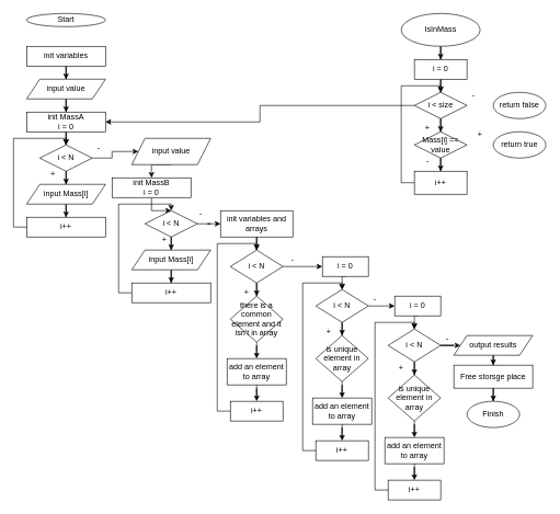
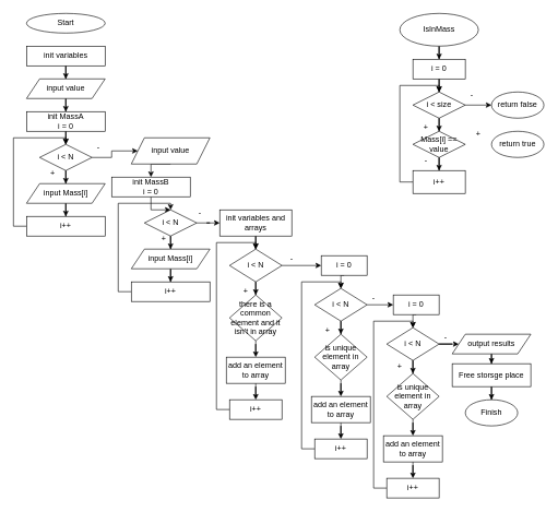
  <mxCell id="0" />
  <mxCell id="1" parent="0" />
- <mxCell id="2" value="Start" style="ellipse;whiteSpace=wrap;html=1;" parent="1" vertex="1"><mxGeometry x="40" y="20" width="120" height="20" as="geometry" /></mxCell>
+ <mxCell id="2" value="Start" style="ellipse;whiteSpace=wrap;html=1;" parent="1" vertex="1"><mxGeometry x="40" y="20" width="120" height="30" as="geometry" /></mxCell>
  <mxCell id="3" value="" style="edgeStyle=orthogonalEdgeStyle;rounded=0;orthogonalLoop=1;jettySize=auto;html=1;" parent="1" source="4" target="6" edge="1"><mxGeometry relative="1" as="geometry" /></mxCell>
  <mxCell id="4" value="init variables" style="whiteSpace=wrap;html=1;" parent="1" vertex="1"><mxGeometry x="40" y="70" width="120" height="30" as="geometry" /></mxCell>
  <mxCell id="5" value="" style="edgeStyle=orthogonalEdgeStyle;rounded=0;orthogonalLoop=1;jettySize=auto;html=1;" parent="1" source="6" target="8" edge="1"><mxGeometry relative="1" as="geometry" /></mxCell>
  <mxCell id="6" value="input value" style="shape=parallelogram;perimeter=parallelogramPerimeter;whiteSpace=wrap;html=1;fixedSize=1;" parent="1" vertex="1"><mxGeometry x="40" y="120" width="120" height="30" as="geometry" /></mxCell>
  <mxCell id="7" value="" style="edgeStyle=orthogonalEdgeStyle;rounded=0;orthogonalLoop=1;jettySize=auto;html=1;" parent="1" source="8" target="11" edge="1"><mxGeometry relative="1" as="geometry" /></mxCell>
  <mxCell id="8" value="init MassA&lt;div&gt;i = 0&lt;/div&gt;" style="whiteSpace=wrap;html=1;" parent="1" vertex="1"><mxGeometry x="40" y="170" width="120" height="30" as="geometry" /></mxCell>
  <mxCell id="9" value="" style="edgeStyle=orthogonalEdgeStyle;rounded=0;orthogonalLoop=1;jettySize=auto;html=1;" parent="1" source="11" target="13" edge="1"><mxGeometry relative="1" as="geometry" /></mxCell>
  <mxCell id="10" value="" style="edgeStyle=orthogonalEdgeStyle;rounded=0;orthogonalLoop=1;jettySize=auto;html=1;entryX=0;entryY=0.5;entryDx=0;entryDy=0;" parent="1" source="11" target="17" edge="1"><mxGeometry relative="1" as="geometry"><mxPoint x="170" y="240" as="targetPoint" /></mxGeometry></mxCell>
  <mxCell id="11" value="i &amp;lt; N" style="rhombus;whiteSpace=wrap;html=1;" parent="1" vertex="1"><mxGeometry x="60" y="220" width="80" height="40" as="geometry" /></mxCell>
  <mxCell id="12" value="" style="edgeStyle=orthogonalEdgeStyle;rounded=0;orthogonalLoop=1;jettySize=auto;html=1;" parent="1" source="13" target="15" edge="1"><mxGeometry relative="1" as="geometry" /></mxCell>
  <mxCell id="13" value="input Mass[i]" style="shape=parallelogram;perimeter=parallelogramPerimeter;whiteSpace=wrap;html=1;fixedSize=1;" parent="1" vertex="1"><mxGeometry x="40" y="280" width="120" height="30" as="geometry" /></mxCell>
  <mxCell id="14" style="edgeStyle=orthogonalEdgeStyle;rounded=0;orthogonalLoop=1;jettySize=auto;html=1;exitX=0;exitY=0.5;exitDx=0;exitDy=0;entryX=0.5;entryY=0;entryDx=0;entryDy=0;" parent="1" source="15" target="11" edge="1"><mxGeometry relative="1" as="geometry"><Array as="points"><mxPoint x="20" y="345" /><mxPoint x="20" y="210" /><mxPoint x="100" y="210" /></Array></mxGeometry></mxCell>
  <mxCell id="15" value="i++" style="whiteSpace=wrap;html=1;" parent="1" vertex="1"><mxGeometry x="40" y="330" width="120" height="30" as="geometry" /></mxCell>
  <mxCell id="16" style="edgeStyle=orthogonalEdgeStyle;rounded=0;orthogonalLoop=1;jettySize=auto;html=1;exitX=0.5;exitY=1;exitDx=0;exitDy=0;entryX=0.5;entryY=0;entryDx=0;entryDy=0;" parent="1" source="17" target="19" edge="1"><mxGeometry relative="1" as="geometry" /></mxCell>
  <mxCell id="17" value="input value" style="shape=parallelogram;perimeter=parallelogramPerimeter;whiteSpace=wrap;html=1;fixedSize=1;" parent="1" vertex="1"><mxGeometry x="200" y="210" width="120" height="40" as="geometry" /></mxCell>
  <mxCell id="18" value="" style="edgeStyle=orthogonalEdgeStyle;rounded=0;orthogonalLoop=1;jettySize=auto;html=1;" parent="1" source="19" target="22" edge="1"><mxGeometry relative="1" as="geometry" /></mxCell>
  <mxCell id="19" value="init MassB&lt;div&gt;i = 0&lt;/div&gt;" style="whiteSpace=wrap;html=1;" parent="1" vertex="1"><mxGeometry x="170" y="270" width="120" height="30" as="geometry" /></mxCell>
  <mxCell id="20" value="" style="edgeStyle=orthogonalEdgeStyle;rounded=0;orthogonalLoop=1;jettySize=auto;html=1;" parent="1" source="22" target="24" edge="1"><mxGeometry relative="1" as="geometry" /></mxCell>
  <mxCell id="21" value="" style="edgeStyle=orthogonalEdgeStyle;rounded=0;orthogonalLoop=1;jettySize=auto;html=1;" parent="1" source="22" target="28" edge="1"><mxGeometry relative="1" as="geometry" /></mxCell>
  <mxCell id="22" value="i &amp;lt; N" style="rhombus;whiteSpace=wrap;html=1;" parent="1" vertex="1"><mxGeometry x="220" y="320" width="80" height="40" as="geometry" /></mxCell>
  <mxCell id="23" value="" style="edgeStyle=orthogonalEdgeStyle;rounded=0;orthogonalLoop=1;jettySize=auto;html=1;" parent="1" source="24" target="26" edge="1"><mxGeometry relative="1" as="geometry" /></mxCell>
  <mxCell id="24" value="input Mass[i]" style="shape=parallelogram;perimeter=parallelogramPerimeter;whiteSpace=wrap;html=1;fixedSize=1;" parent="1" vertex="1"><mxGeometry x="200" y="380" width="120" height="30" as="geometry" /></mxCell>
  <mxCell id="25" style="edgeStyle=orthogonalEdgeStyle;rounded=0;orthogonalLoop=1;jettySize=auto;html=1;exitX=0;exitY=0.5;exitDx=0;exitDy=0;entryX=0.5;entryY=0;entryDx=0;entryDy=0;" parent="1" source="26" target="22" edge="1"><mxGeometry relative="1" as="geometry"><Array as="points"><mxPoint x="180" y="445" /><mxPoint x="180" y="310" /><mxPoint x="260" y="310" /></Array></mxGeometry></mxCell>
  <mxCell id="26" value="i++" style="whiteSpace=wrap;html=1;" parent="1" vertex="1"><mxGeometry x="200" y="430" width="120" height="30" as="geometry" /></mxCell>
  <mxCell id="27" value="" style="edgeStyle=orthogonalEdgeStyle;rounded=0;orthogonalLoop=1;jettySize=auto;html=1;" parent="1" source="28" target="31" edge="1"><mxGeometry relative="1" as="geometry" /></mxCell>
  <mxCell id="28" value="init variables and arrays" style="whiteSpace=wrap;html=1;" parent="1" vertex="1"><mxGeometry x="335" y="320" width="110" height="40" as="geometry" /></mxCell>
  <mxCell id="29" value="" style="edgeStyle=orthogonalEdgeStyle;rounded=0;orthogonalLoop=1;jettySize=auto;html=1;" parent="1" source="31" target="33" edge="1"><mxGeometry relative="1" as="geometry" /></mxCell>
  <mxCell id="30" value="" style="edgeStyle=orthogonalEdgeStyle;rounded=0;orthogonalLoop=1;jettySize=auto;html=1;" parent="1" source="31" target="39" edge="1"><mxGeometry relative="1" as="geometry" /></mxCell>
  <mxCell id="31" value="i &amp;lt; N" style="rhombus;whiteSpace=wrap;html=1;" parent="1" vertex="1"><mxGeometry x="350" y="380" width="80" height="50" as="geometry" /></mxCell>
  <mxCell id="32" value="" style="edgeStyle=orthogonalEdgeStyle;rounded=0;orthogonalLoop=1;jettySize=auto;html=1;" parent="1" source="33" target="35" edge="1"><mxGeometry relative="1" as="geometry" /></mxCell>
  <mxCell id="33" value="there is a common element and it isn't in array" style="rhombus;whiteSpace=wrap;html=1;" parent="1" vertex="1"><mxGeometry x="350" y="450" width="80" height="70" as="geometry" /></mxCell>
  <mxCell id="34" value="" style="edgeStyle=orthogonalEdgeStyle;rounded=0;orthogonalLoop=1;jettySize=auto;html=1;" parent="1" source="35" target="37" edge="1"><mxGeometry relative="1" as="geometry" /></mxCell>
  <mxCell id="35" value="add an element to array" style="whiteSpace=wrap;html=1;" parent="1" vertex="1"><mxGeometry x="345" y="545" width="90" height="40" as="geometry" /></mxCell>
  <mxCell id="36" style="edgeStyle=orthogonalEdgeStyle;rounded=0;orthogonalLoop=1;jettySize=auto;html=1;exitX=0;exitY=0.5;exitDx=0;exitDy=0;entryX=0.5;entryY=0;entryDx=0;entryDy=0;" parent="1" source="37" target="31" edge="1"><mxGeometry relative="1" as="geometry"><Array as="points"><mxPoint x="330" y="625" /><mxPoint x="330" y="370" /><mxPoint x="390" y="370" /></Array></mxGeometry></mxCell>
  <mxCell id="37" value="i++" style="whiteSpace=wrap;html=1;" parent="1" vertex="1"><mxGeometry x="350" y="610" width="80" height="30" as="geometry" /></mxCell>
  <mxCell id="38" style="edgeStyle=orthogonalEdgeStyle;rounded=0;orthogonalLoop=1;jettySize=auto;html=1;exitX=0.5;exitY=1;exitDx=0;exitDy=0;" parent="1" source="39" edge="1"><mxGeometry relative="1" as="geometry"><mxPoint x="520" y="440" as="targetPoint" /></mxGeometry></mxCell>
  <mxCell id="39" value="i = 0" style="whiteSpace=wrap;html=1;" parent="1" vertex="1"><mxGeometry x="490" y="390" width="70" height="30" as="geometry" /></mxCell>
  <mxCell id="40" value="" style="edgeStyle=orthogonalEdgeStyle;rounded=0;orthogonalLoop=1;jettySize=auto;html=1;" parent="1" source="42" target="44" edge="1"><mxGeometry relative="1" as="geometry" /></mxCell>
  <mxCell id="41" style="edgeStyle=orthogonalEdgeStyle;rounded=0;orthogonalLoop=1;jettySize=auto;html=1;exitX=1;exitY=0.5;exitDx=0;exitDy=0;entryX=0;entryY=0.5;entryDx=0;entryDy=0;" parent="1" source="42" target="50" edge="1"><mxGeometry relative="1" as="geometry" /></mxCell>
  <mxCell id="42" value="i &amp;lt; N" style="rhombus;whiteSpace=wrap;html=1;" parent="1" vertex="1"><mxGeometry x="480" y="440" width="80" height="50" as="geometry" /></mxCell>
  <mxCell id="43" value="" style="edgeStyle=orthogonalEdgeStyle;rounded=0;orthogonalLoop=1;jettySize=auto;html=1;" parent="1" source="44" target="46" edge="1"><mxGeometry relative="1" as="geometry" /></mxCell>
  <mxCell id="44" value="is unique element in array" style="rhombus;whiteSpace=wrap;html=1;" parent="1" vertex="1"><mxGeometry x="480" y="510" width="80" height="70" as="geometry" /></mxCell>
  <mxCell id="45" value="" style="edgeStyle=orthogonalEdgeStyle;rounded=0;orthogonalLoop=1;jettySize=auto;html=1;" parent="1" source="46" target="48" edge="1"><mxGeometry relative="1" as="geometry" /></mxCell>
  <mxCell id="46" value="add an element to array" style="whiteSpace=wrap;html=1;" parent="1" vertex="1"><mxGeometry x="475" y="605" width="90" height="40" as="geometry" /></mxCell>
  <mxCell id="47" style="edgeStyle=orthogonalEdgeStyle;rounded=0;orthogonalLoop=1;jettySize=auto;html=1;exitX=0;exitY=0.5;exitDx=0;exitDy=0;entryX=0.5;entryY=0;entryDx=0;entryDy=0;" parent="1" source="48" target="42" edge="1"><mxGeometry relative="1" as="geometry"><Array as="points"><mxPoint x="460" y="685" /><mxPoint x="460" y="430" /><mxPoint x="520" y="430" /></Array></mxGeometry></mxCell>
  <mxCell id="48" value="i++" style="whiteSpace=wrap;html=1;" parent="1" vertex="1"><mxGeometry x="480" y="670" width="80" height="30" as="geometry" /></mxCell>
  <mxCell id="49" style="edgeStyle=orthogonalEdgeStyle;rounded=0;orthogonalLoop=1;jettySize=auto;html=1;exitX=0.5;exitY=1;exitDx=0;exitDy=0;" parent="1" source="50" edge="1"><mxGeometry relative="1" as="geometry"><mxPoint x="630" y="500" as="targetPoint" /></mxGeometry></mxCell>
  <mxCell id="50" value="i = 0" style="whiteSpace=wrap;html=1;" parent="1" vertex="1"><mxGeometry x="600" y="450" width="70" height="30" as="geometry" /></mxCell>
  <mxCell id="51" value="" style="edgeStyle=orthogonalEdgeStyle;rounded=0;orthogonalLoop=1;jettySize=auto;html=1;" parent="1" source="53" target="55" edge="1"><mxGeometry relative="1" as="geometry" /></mxCell>
  <mxCell id="52" value="" style="edgeStyle=orthogonalEdgeStyle;rounded=0;orthogonalLoop=1;jettySize=auto;html=1;" parent="1" source="53" target="61" edge="1"><mxGeometry relative="1" as="geometry" /></mxCell>
  <mxCell id="53" value="i &amp;lt; N" style="rhombus;whiteSpace=wrap;html=1;" parent="1" vertex="1"><mxGeometry x="590" y="500" width="80" height="50" as="geometry" /></mxCell>
  <mxCell id="54" value="" style="edgeStyle=orthogonalEdgeStyle;rounded=0;orthogonalLoop=1;jettySize=auto;html=1;" parent="1" source="55" target="57" edge="1"><mxGeometry relative="1" as="geometry" /></mxCell>
  <mxCell id="55" value="is unique element in array" style="rhombus;whiteSpace=wrap;html=1;" parent="1" vertex="1"><mxGeometry x="590" y="570" width="80" height="70" as="geometry" /></mxCell>
  <mxCell id="56" value="" style="edgeStyle=orthogonalEdgeStyle;rounded=0;orthogonalLoop=1;jettySize=auto;html=1;" parent="1" source="57" target="59" edge="1"><mxGeometry relative="1" as="geometry" /></mxCell>
  <mxCell id="57" value="add an element to array" style="whiteSpace=wrap;html=1;" parent="1" vertex="1"><mxGeometry x="585" y="665" width="90" height="40" as="geometry" /></mxCell>
  <mxCell id="58" style="edgeStyle=orthogonalEdgeStyle;rounded=0;orthogonalLoop=1;jettySize=auto;html=1;exitX=0;exitY=0.5;exitDx=0;exitDy=0;entryX=0.5;entryY=0;entryDx=0;entryDy=0;" parent="1" source="59" target="53" edge="1"><mxGeometry relative="1" as="geometry"><Array as="points"><mxPoint x="570" y="745" /><mxPoint x="570" y="490" /><mxPoint x="630" y="490" /></Array></mxGeometry></mxCell>
  <mxCell id="59" value="i++" style="whiteSpace=wrap;html=1;" parent="1" vertex="1"><mxGeometry x="590" y="730" width="80" height="30" as="geometry" /></mxCell>
  <mxCell id="60" value="" style="edgeStyle=orthogonalEdgeStyle;rounded=0;orthogonalLoop=1;jettySize=auto;html=1;" parent="1" source="61" target="63" edge="1"><mxGeometry relative="1" as="geometry" /></mxCell>
  <mxCell id="61" value="output results" style="shape=parallelogram;perimeter=parallelogramPerimeter;whiteSpace=wrap;html=1;fixedSize=1;" parent="1" vertex="1"><mxGeometry x="690" y="510" width="120" height="30" as="geometry" /></mxCell>
  <mxCell id="62" value="" style="edgeStyle=orthogonalEdgeStyle;rounded=0;orthogonalLoop=1;jettySize=auto;html=1;" parent="1" source="63" target="64" edge="1"><mxGeometry relative="1" as="geometry" /></mxCell>
  <mxCell id="63" value="Free storsge place" style="whiteSpace=wrap;html=1;" parent="1" vertex="1"><mxGeometry x="690" y="555" width="120" height="35" as="geometry" /></mxCell>
  <mxCell id="64" value="Finish" style="ellipse;whiteSpace=wrap;html=1;" parent="1" vertex="1"><mxGeometry x="710" y="610" width="80" height="40" as="geometry" /></mxCell>
  <mxCell id="65" value="" style="edgeStyle=orthogonalEdgeStyle;rounded=0;orthogonalLoop=1;jettySize=auto;html=1;" edge="1" parent="1" source="66" target="68"><mxGeometry relative="1" as="geometry" /></mxCell>
  <mxCell id="66" value="IsInMass" style="ellipse;whiteSpace=wrap;html=1;" vertex="1" parent="1"><mxGeometry x="610" y="20" width="120" height="50" as="geometry" /></mxCell>
  <mxCell id="67" value="" style="edgeStyle=orthogonalEdgeStyle;rounded=0;orthogonalLoop=1;jettySize=auto;html=1;" edge="1" parent="1" source="68" target="71"><mxGeometry relative="1" as="geometry" /></mxCell>
  <mxCell id="68" value="i = 0" style="whiteSpace=wrap;html=1;" vertex="1" parent="1"><mxGeometry x="630" y="90" width="80" height="30" as="geometry" /></mxCell>
- <mxCell id="69" value="" style="edgeStyle=orthogonalEdgeStyle;rounded=0;orthogonalLoop=1;jettySize=auto;html=1;" edge="1" parent="1" source="71" target="8"><mxGeometry relative="1" as="geometry" /></mxCell>
+ <mxCell id="69" value="" style="edgeStyle=orthogonalEdgeStyle;rounded=0;orthogonalLoop=1;jettySize=auto;html=1;" edge="1" parent="1" source="71" target="72"><mxGeometry relative="1" as="geometry" /></mxCell>
  <mxCell id="70" value="" style="edgeStyle=orthogonalEdgeStyle;rounded=0;orthogonalLoop=1;jettySize=auto;html=1;" edge="1" parent="1" source="71" target="74"><mxGeometry relative="1" as="geometry" /></mxCell>
  <mxCell id="71" value="i &amp;lt; size" style="rhombus;whiteSpace=wrap;html=1;" vertex="1" parent="1"><mxGeometry x="630" y="140" width="80" height="40" as="geometry" /></mxCell>
  <mxCell id="72" value="return false" style="ellipse;whiteSpace=wrap;html=1;" vertex="1" parent="1"><mxGeometry x="750" y="140" width="80" height="40" as="geometry" /></mxCell>
  <mxCell id="73" value="" style="edgeStyle=orthogonalEdgeStyle;rounded=0;orthogonalLoop=1;jettySize=auto;html=1;" edge="1" parent="1" source="74" target="77"><mxGeometry relative="1" as="geometry" /></mxCell>
  <mxCell id="74" value="Mass[i] == value" style="rhombus;whiteSpace=wrap;html=1;" vertex="1" parent="1"><mxGeometry x="630" y="200" width="80" height="40" as="geometry" /></mxCell>
  <mxCell id="75" value="return true" style="ellipse;whiteSpace=wrap;html=1;" vertex="1" parent="1"><mxGeometry x="750" y="200" width="80" height="40" as="geometry" /></mxCell>
  <mxCell id="76" style="edgeStyle=orthogonalEdgeStyle;rounded=0;orthogonalLoop=1;jettySize=auto;html=1;exitX=0;exitY=0.5;exitDx=0;exitDy=0;entryX=0.5;entryY=0;entryDx=0;entryDy=0;" edge="1" parent="1" source="77" target="71"><mxGeometry relative="1" as="geometry"><Array as="points"><mxPoint x="610" y="278" /><mxPoint x="610" y="130" /><mxPoint x="670" y="130" /></Array></mxGeometry></mxCell>
  <mxCell id="77" value="i++" style="whiteSpace=wrap;html=1;" vertex="1" parent="1"><mxGeometry x="630" y="260" width="80" height="35" as="geometry" /></mxCell>
  <mxCell id="78" value="+" style="text;html=1;align=center;verticalAlign=middle;whiteSpace=wrap;rounded=0;" vertex="1" parent="1"><mxGeometry x="50" y="250" width="60" height="30" as="geometry" /></mxCell>
  <mxCell id="79" value="+" style="text;html=1;align=center;verticalAlign=middle;whiteSpace=wrap;rounded=0;" vertex="1" parent="1"><mxGeometry x="620" y="180" width="60" height="30" as="geometry" /></mxCell>
  <mxCell id="80" value="+" style="text;html=1;align=center;verticalAlign=middle;whiteSpace=wrap;rounded=0;" vertex="1" parent="1"><mxGeometry x="700" y="190" width="60" height="30" as="geometry" /></mxCell>
  <mxCell id="81" value="+" style="text;html=1;align=center;verticalAlign=middle;whiteSpace=wrap;rounded=0;" vertex="1" parent="1"><mxGeometry x="220" y="350" width="60" height="30" as="geometry" /></mxCell>
  <mxCell id="82" value="+" style="text;html=1;align=center;verticalAlign=middle;whiteSpace=wrap;rounded=0;" vertex="1" parent="1"><mxGeometry x="345" y="430" width="60" height="30" as="geometry" /></mxCell>
  <mxCell id="83" value="+" style="text;html=1;align=center;verticalAlign=middle;whiteSpace=wrap;rounded=0;" vertex="1" parent="1"><mxGeometry x="470" y="490" width="60" height="30" as="geometry" /></mxCell>
  <mxCell id="84" value="+" style="text;html=1;align=center;verticalAlign=middle;whiteSpace=wrap;rounded=0;" vertex="1" parent="1"><mxGeometry x="580" y="545" width="60" height="30" as="geometry" /></mxCell>
  <mxCell id="85" value="-" style="text;html=1;align=center;verticalAlign=middle;whiteSpace=wrap;rounded=0;" vertex="1" parent="1"><mxGeometry x="650" y="500" width="60" height="30" as="geometry" /></mxCell>
  <mxCell id="86" value="-" style="text;html=1;align=center;verticalAlign=middle;whiteSpace=wrap;rounded=0;" vertex="1" parent="1"><mxGeometry x="540" y="440" width="60" height="30" as="geometry" /></mxCell>
  <mxCell id="87" value="-" style="text;html=1;align=center;verticalAlign=middle;whiteSpace=wrap;rounded=0;" vertex="1" parent="1"><mxGeometry x="415" y="380" width="60" height="30" as="geometry" /></mxCell>
  <mxCell id="88" value="-" style="text;html=1;align=center;verticalAlign=middle;whiteSpace=wrap;rounded=0;" vertex="1" parent="1"><mxGeometry x="275" y="310" width="60" height="30" as="geometry" /></mxCell>
  <mxCell id="89" value="-" style="text;html=1;align=center;verticalAlign=middle;whiteSpace=wrap;rounded=0;" vertex="1" parent="1"><mxGeometry x="690" y="130" width="60" height="30" as="geometry" /></mxCell>
  <mxCell id="90" value="-" style="text;html=1;align=center;verticalAlign=middle;whiteSpace=wrap;rounded=0;" vertex="1" parent="1"><mxGeometry x="620" y="230" width="60" height="30" as="geometry" /></mxCell>
  <mxCell id="91" value="-" style="text;html=1;align=center;verticalAlign=middle;whiteSpace=wrap;rounded=0;" vertex="1" parent="1"><mxGeometry x="120" y="210" width="60" height="30" as="geometry" /></mxCell>
